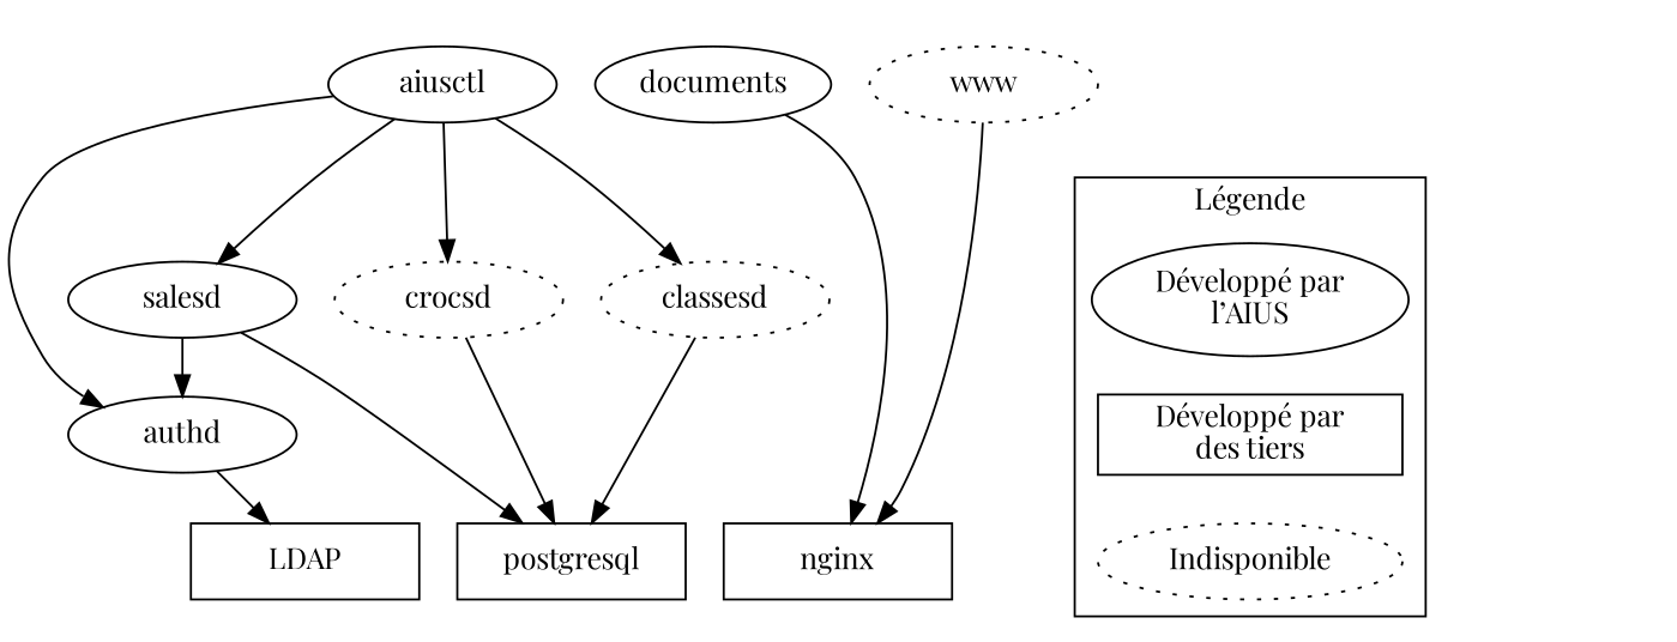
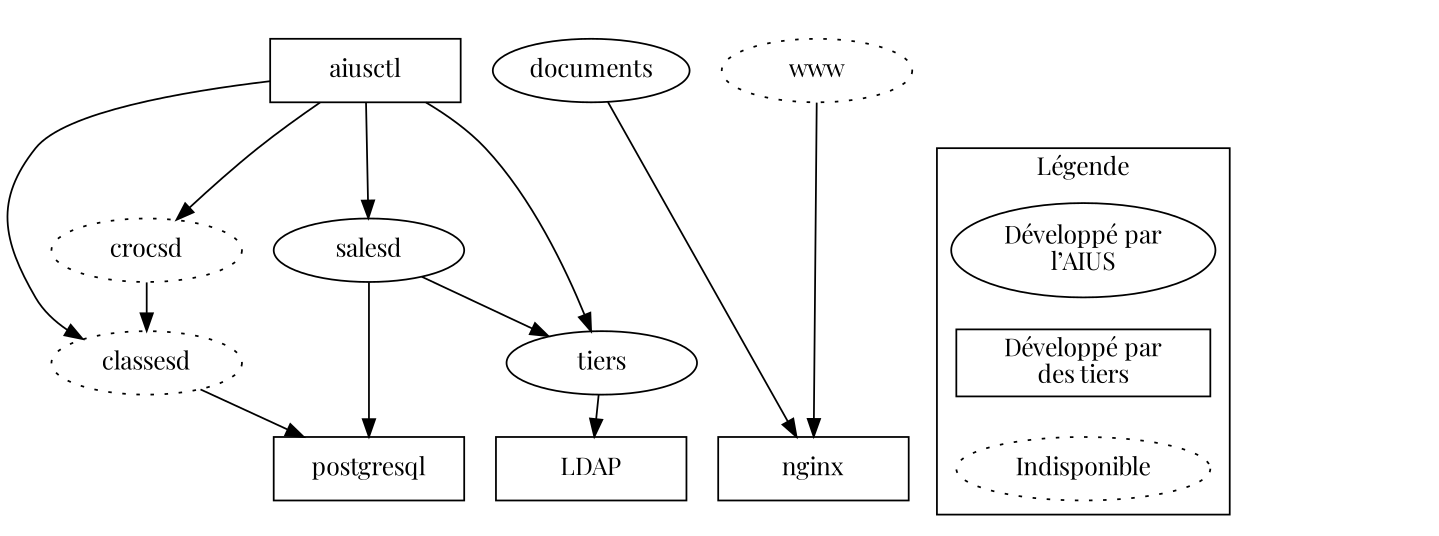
  digraph {
    fontname="Playfair Display"
    nodesep=0.25
    node [fontname="Playfair Display"]
    edge [fontname="Playfair Display"]
-   authd [width=1.5]
+   authd [width=1.5 label=tiers]
    LDAP [shape=rectangle width=1.5]
    postgresql [shape=rectangle width=1.5]
    nginx [shape=rectangle width=1.5]
    salesd [width=1.5]
    crocsd [style=dotted width=1.5]
    classesd [style=dotted width=1.5]
-   aiusctl [width=1.5]
+   aiusctl [width=1.5 shape=box]
    documents [width=1.5]
    www [style=dotted width=1.5]
    n11 [height=0.5 label="Développé par\nl’AIUS" width=2]
    n12 [height=0.5 label="Développé par\ndes tiers" shape=rectangle width=2]
    n13 [height=0.5 label=Indisponible style=dotted width=2]
    legend_minus_1 [height=1 style=invisible width=1]
    legend_0 [style=invisible width=1.5]
    subgraph cluster_1 {
      style=invisible
      authd
    }
    subgraph cluster_2 {
      style=invisible
      LDAP
      postgresql
      nginx
    }
    subgraph cluster_3 {
      style=invisible
      salesd
      crocsd
      classesd
    }
    subgraph cluster_4 {
      style=invisible
      aiusctl
      documents
      www
    }
    subgraph cluster_5 {
      label="Légende"
      mindist=0
      nodesep=0
      ranksep=0
      n11
      n12
      n13
    }
    authd -> LDAP
    salesd -> authd
    salesd -> postgresql
-   crocsd -> postgresql
+   crocsd -> classesd
    classesd -> postgresql
    aiusctl -> authd
    aiusctl -> salesd
    aiusctl -> crocsd
    aiusctl -> classesd
    documents -> nginx
    www -> nginx
    n11 -> n12 [style=invis]
    n12 -> n13 [style=invis]
    legend_0 -> n11 [style=invis]
  }
